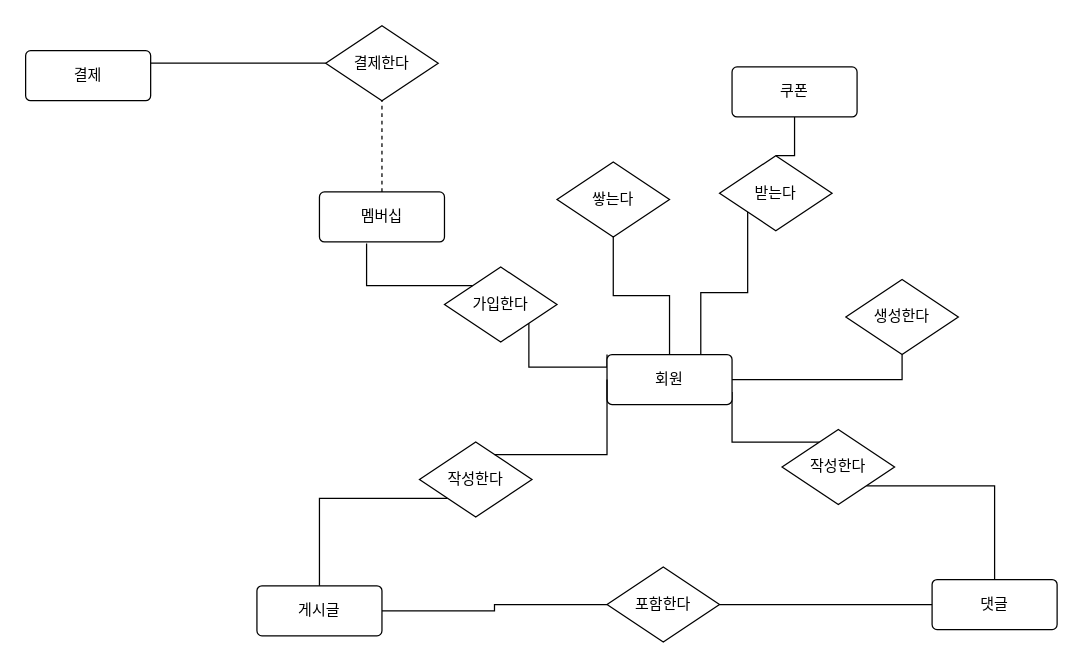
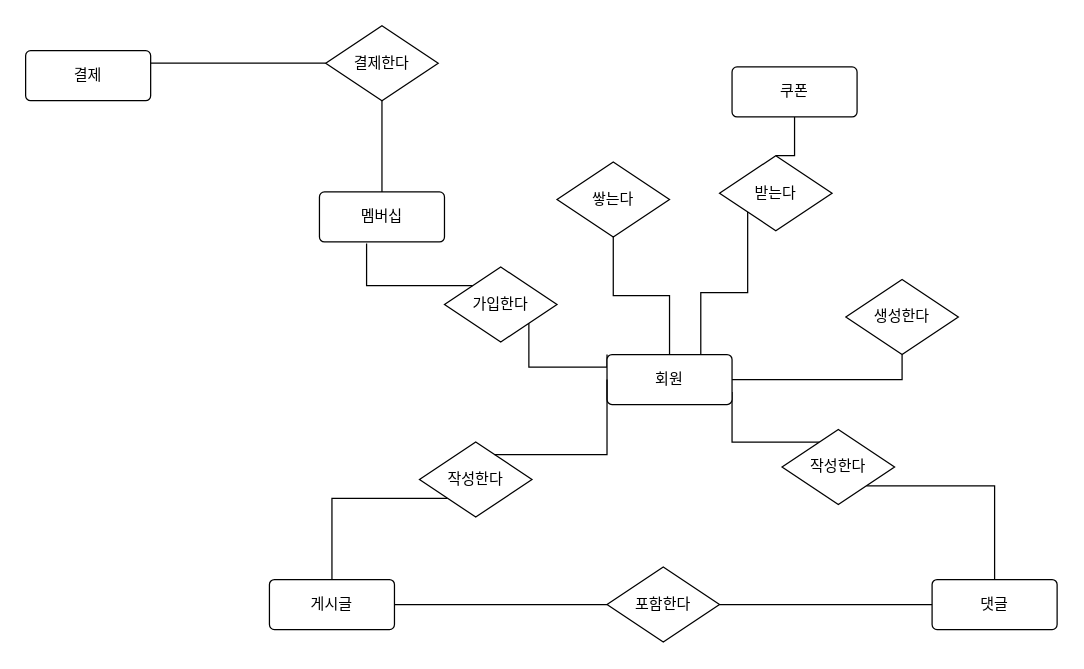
  <mxCell id="0" />
  <mxCell id="1" parent="0" />
- <mxCell id="2" style="edgeStyle=orthogonalEdgeStyle;rounded=0;orthogonalLoop=1;jettySize=auto;html=1;exitX=0.5;exitY=0;exitDx=0;exitDy=0;entryX=0.5;entryY=1;entryDx=0;entryDy=0;endArrow=none;endFill=0;dashed=1;" parent="1" source="3" target="24" edge="1"><mxGeometry relative="1" as="geometry" /></mxCell>
+ <mxCell id="2" style="edgeStyle=orthogonalEdgeStyle;rounded=0;orthogonalLoop=1;jettySize=auto;html=1;exitX=0.5;exitY=0;exitDx=0;exitDy=0;entryX=0.5;entryY=1;entryDx=0;entryDy=0;endArrow=none;endFill=0;" parent="1" source="3" target="24" edge="1"><mxGeometry relative="1" as="geometry" /></mxCell>
  <mxCell id="3" value="멤버십" style="rounded=1;arcSize=10;whiteSpace=wrap;html=1;align=center;" parent="1" vertex="1"><mxGeometry x="255" y="153" width="100" height="40" as="geometry" /></mxCell>
  <mxCell id="4" style="edgeStyle=orthogonalEdgeStyle;rounded=0;orthogonalLoop=1;jettySize=auto;html=1;exitX=1;exitY=0.75;exitDx=0;exitDy=0;endArrow=none;endFill=0;" parent="1" source="8" target="17" edge="1"><mxGeometry relative="1" as="geometry"><Array as="points"><mxPoint x="585" y="353" /></Array></mxGeometry></mxCell>
  <mxCell id="5" style="edgeStyle=orthogonalEdgeStyle;rounded=0;orthogonalLoop=1;jettySize=auto;html=1;exitX=0;exitY=0;exitDx=0;exitDy=0;entryX=1;entryY=1;entryDx=0;entryDy=0;endArrow=none;endFill=0;" parent="1" source="8" target="13" edge="1"><mxGeometry relative="1" as="geometry"><Array as="points"><mxPoint x="485" y="293" /><mxPoint x="422" y="293" /></Array></mxGeometry></mxCell>
  <mxCell id="6" style="edgeStyle=orthogonalEdgeStyle;rounded=0;orthogonalLoop=1;jettySize=auto;html=1;exitX=0.75;exitY=0;exitDx=0;exitDy=0;entryX=0;entryY=1;entryDx=0;entryDy=0;endArrow=none;endFill=0;" parent="1" source="8" target="28" edge="1"><mxGeometry relative="1" as="geometry" /></mxCell>
  <mxCell id="7" style="edgeStyle=orthogonalEdgeStyle;rounded=0;orthogonalLoop=1;jettySize=auto;html=1;exitX=1;exitY=0.5;exitDx=0;exitDy=0;entryX=0.5;entryY=1;entryDx=0;entryDy=0;endArrow=none;endFill=0;" parent="1" source="8" target="12" edge="1"><mxGeometry relative="1" as="geometry" /></mxCell>
  <mxCell id="8" value="회원" style="rounded=1;arcSize=10;whiteSpace=wrap;html=1;align=center;" parent="1" vertex="1"><mxGeometry x="485" y="283" width="100" height="40" as="geometry" /></mxCell>
  <mxCell id="9" value="댓글" style="rounded=1;arcSize=10;whiteSpace=wrap;html=1;align=center;" parent="1" vertex="1"><mxGeometry x="745" y="463" width="100" height="40" as="geometry" /></mxCell>
  <mxCell id="10" style="edgeStyle=orthogonalEdgeStyle;rounded=0;orthogonalLoop=1;jettySize=auto;html=1;exitX=1;exitY=0.5;exitDx=0;exitDy=0;endArrow=none;endFill=0;" parent="1" source="11" target="20" edge="1"><mxGeometry relative="1" as="geometry" /></mxCell>
- <mxCell id="11" value="게시글" style="rounded=1;arcSize=10;whiteSpace=wrap;html=1;align=center;" parent="1" vertex="1"><mxGeometry x="205" y="468" width="100" height="40" as="geometry" /></mxCell>
+ <mxCell id="11" value="게시글" style="rounded=1;arcSize=10;whiteSpace=wrap;html=1;align=center;" parent="1" vertex="1"><mxGeometry x="215" y="463" width="100" height="40" as="geometry" /></mxCell>
  <mxCell id="12" value="생성한다" style="shape=rhombus;perimeter=rhombusPerimeter;whiteSpace=wrap;html=1;align=center;" parent="1" vertex="1"><mxGeometry x="676" y="223" width="90" height="60" as="geometry" /></mxCell>
  <mxCell id="13" value="가입한다" style="shape=rhombus;perimeter=rhombusPerimeter;whiteSpace=wrap;html=1;align=center;" parent="1" vertex="1"><mxGeometry x="355" y="213" width="90" height="60" as="geometry" /></mxCell>
  <mxCell id="14" style="edgeStyle=orthogonalEdgeStyle;rounded=0;orthogonalLoop=1;jettySize=auto;html=1;exitX=0;exitY=1;exitDx=0;exitDy=0;entryX=0.5;entryY=0;entryDx=0;entryDy=0;endArrow=none;endFill=0;" parent="1" source="15" target="11" edge="1"><mxGeometry relative="1" as="geometry" /></mxCell>
  <mxCell id="15" value="작성한다" style="shape=rhombus;perimeter=rhombusPerimeter;whiteSpace=wrap;html=1;align=center;" parent="1" vertex="1"><mxGeometry x="335" y="353" width="90" height="60" as="geometry" /></mxCell>
  <mxCell id="16" style="edgeStyle=orthogonalEdgeStyle;rounded=0;orthogonalLoop=1;jettySize=auto;html=1;exitX=1;exitY=1;exitDx=0;exitDy=0;endArrow=none;endFill=0;" parent="1" source="17" target="9" edge="1"><mxGeometry relative="1" as="geometry" /></mxCell>
  <mxCell id="17" value="작성한다" style="shape=rhombus;perimeter=rhombusPerimeter;whiteSpace=wrap;html=1;align=center;" parent="1" vertex="1"><mxGeometry x="625" y="343" width="90" height="60" as="geometry" /></mxCell>
  <mxCell id="18" style="edgeStyle=orthogonalEdgeStyle;rounded=0;orthogonalLoop=1;jettySize=auto;html=1;exitX=0;exitY=0.5;exitDx=0;exitDy=0;endArrow=none;endFill=0;" parent="1" source="8" target="15" edge="1"><mxGeometry relative="1" as="geometry"><Array as="points"><mxPoint x="485" y="363" /></Array></mxGeometry></mxCell>
  <mxCell id="19" style="edgeStyle=orthogonalEdgeStyle;rounded=0;orthogonalLoop=1;jettySize=auto;html=1;exitX=1;exitY=0.5;exitDx=0;exitDy=0;entryX=0;entryY=0.5;entryDx=0;entryDy=0;endArrow=none;endFill=0;" parent="1" source="20" target="9" edge="1"><mxGeometry relative="1" as="geometry" /></mxCell>
  <mxCell id="20" value="포함한다" style="shape=rhombus;perimeter=rhombusPerimeter;whiteSpace=wrap;html=1;align=center;" parent="1" vertex="1"><mxGeometry x="485" y="453" width="90" height="60" as="geometry" /></mxCell>
  <mxCell id="21" style="edgeStyle=orthogonalEdgeStyle;rounded=0;orthogonalLoop=1;jettySize=auto;html=1;exitX=0;exitY=0;exitDx=0;exitDy=0;entryX=0.377;entryY=1.029;entryDx=0;entryDy=0;entryPerimeter=0;endArrow=none;endFill=0;" parent="1" source="13" target="3" edge="1"><mxGeometry relative="1" as="geometry"><Array as="points"><mxPoint x="293" y="228" /></Array></mxGeometry></mxCell>
  <mxCell id="22" value="결제" style="rounded=1;arcSize=10;whiteSpace=wrap;html=1;align=center;" parent="1" vertex="1"><mxGeometry x="20" y="40" width="100" height="40" as="geometry" /></mxCell>
  <mxCell id="23" style="edgeStyle=orthogonalEdgeStyle;rounded=0;orthogonalLoop=1;jettySize=auto;html=1;exitX=0;exitY=0.5;exitDx=0;exitDy=0;entryX=1;entryY=0.25;entryDx=0;entryDy=0;endArrow=none;endFill=0;" parent="1" source="24" target="22" edge="1"><mxGeometry relative="1" as="geometry" /></mxCell>
  <mxCell id="24" value="결제한다" style="shape=rhombus;perimeter=rhombusPerimeter;whiteSpace=wrap;html=1;align=center;" parent="1" vertex="1"><mxGeometry x="260" y="20" width="90" height="60" as="geometry" /></mxCell>
  <mxCell id="25" value="쿠폰" style="rounded=1;arcSize=10;whiteSpace=wrap;html=1;align=center;" parent="1" vertex="1"><mxGeometry x="585" y="53" width="100" height="40" as="geometry" /></mxCell>
  <mxCell id="26" value="쌓는다" style="shape=rhombus;perimeter=rhombusPerimeter;whiteSpace=wrap;html=1;align=center;" parent="1" vertex="1"><mxGeometry x="445" y="129" width="90" height="60" as="geometry" /></mxCell>
  <mxCell id="27" style="edgeStyle=orthogonalEdgeStyle;rounded=0;orthogonalLoop=1;jettySize=auto;html=1;exitX=0.5;exitY=0;exitDx=0;exitDy=0;entryX=0.5;entryY=1;entryDx=0;entryDy=0;endArrow=none;endFill=0;" parent="1" source="28" target="25" edge="1"><mxGeometry relative="1" as="geometry" /></mxCell>
  <mxCell id="28" value="받는다" style="shape=rhombus;perimeter=rhombusPerimeter;whiteSpace=wrap;html=1;align=center;" parent="1" vertex="1"><mxGeometry x="575" y="124" width="90" height="60" as="geometry" /></mxCell>
  <mxCell id="29" style="edgeStyle=orthogonalEdgeStyle;rounded=0;orthogonalLoop=1;jettySize=auto;html=1;exitX=0.5;exitY=0;exitDx=0;exitDy=0;endArrow=none;endFill=0;entryX=0.5;entryY=1;entryDx=0;entryDy=0;" parent="1" source="8" target="26" edge="1"><mxGeometry relative="1" as="geometry"><mxPoint x="488" y="205" as="targetPoint" /></mxGeometry></mxCell>
